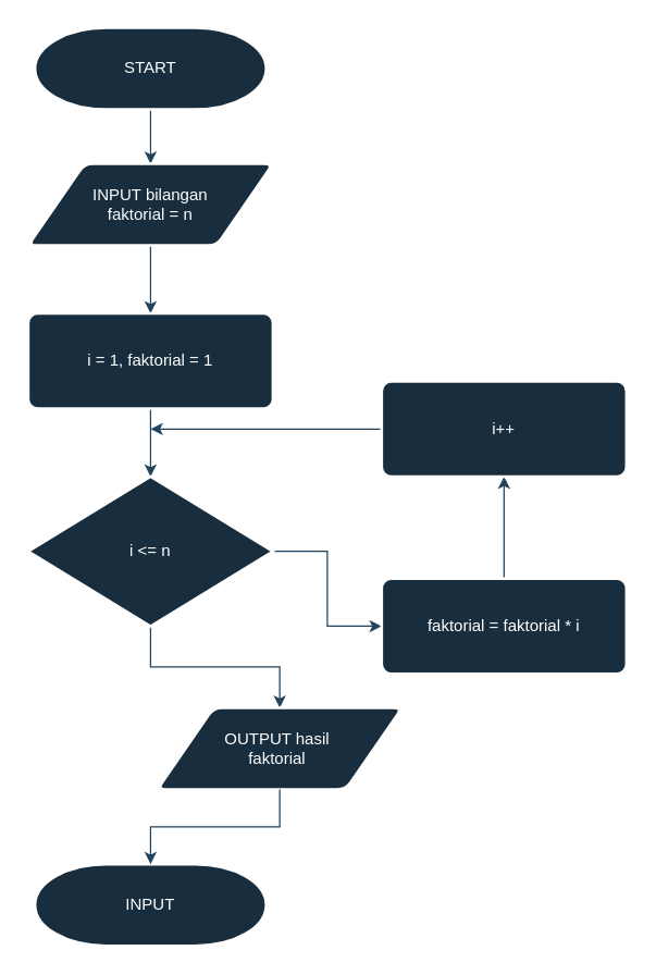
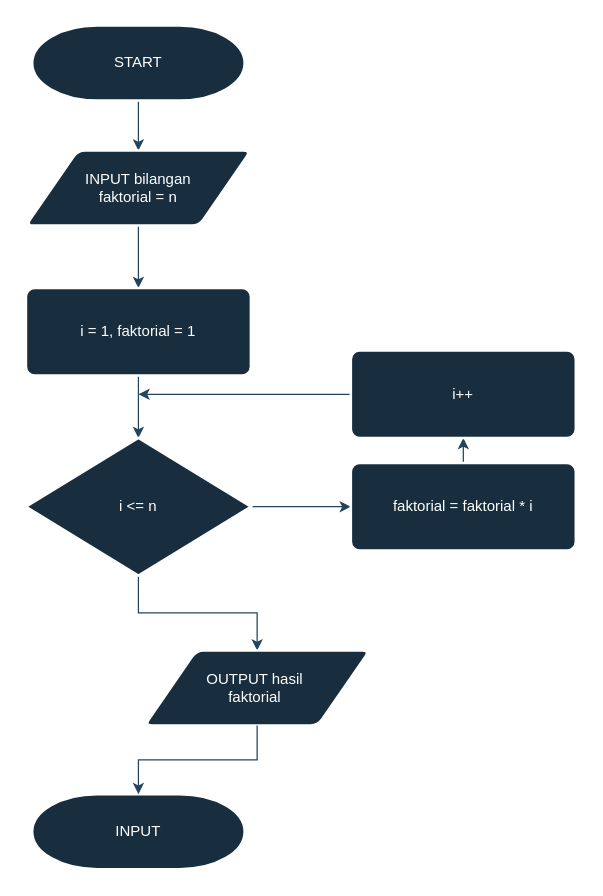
  <mxCell id="0" />
  <mxCell id="1" parent="0" />
  <mxCell id="2" style="edgeStyle=orthogonalEdgeStyle;rounded=0;orthogonalLoop=1;jettySize=auto;html=1;exitX=0.5;exitY=1;exitDx=0;exitDy=0;exitPerimeter=0;entryX=0.5;entryY=0;entryDx=0;entryDy=0;strokeColor=#23445D;labelBackgroundColor=none;fontColor=default;" parent="1" source="3" target="5" edge="1"><mxGeometry relative="1" as="geometry" /></mxCell>
  <mxCell id="3" value="START" style="strokeWidth=2;html=1;shape=mxgraph.flowchart.terminator;whiteSpace=wrap;labelBackgroundColor=none;fillColor=#182E3E;strokeColor=#FFFFFF;fontColor=#FFFFFF;" parent="1" vertex="1"><mxGeometry x="25" y="20" width="170" height="60" as="geometry" /></mxCell>
  <mxCell id="4" style="edgeStyle=orthogonalEdgeStyle;rounded=0;orthogonalLoop=1;jettySize=auto;html=1;exitX=0.5;exitY=1;exitDx=0;exitDy=0;entryX=0.5;entryY=0;entryDx=0;entryDy=0;strokeColor=#23445D;labelBackgroundColor=none;fontColor=default;" parent="1" source="5" target="7" edge="1"><mxGeometry relative="1" as="geometry" /></mxCell>
  <mxCell id="5" value="INPUT bilangan &lt;br&gt;faktorial&amp;nbsp;= n" style="shape=parallelogram;html=1;strokeWidth=2;perimeter=parallelogramPerimeter;whiteSpace=wrap;rounded=1;arcSize=12;size=0.23;labelBackgroundColor=none;fillColor=#182E3E;strokeColor=#FFFFFF;fontColor=#FFFFFF;" parent="1" vertex="1"><mxGeometry x="20" y="120" width="180" height="60" as="geometry" /></mxCell>
  <mxCell id="6" style="edgeStyle=orthogonalEdgeStyle;rounded=0;orthogonalLoop=1;jettySize=auto;html=1;exitX=0.5;exitY=1;exitDx=0;exitDy=0;strokeColor=#23445D;labelBackgroundColor=none;fontColor=default;" parent="1" source="7" target="10" edge="1"><mxGeometry relative="1" as="geometry" /></mxCell>
  <mxCell id="7" value="i = 1, faktorial = 1" style="rounded=1;whiteSpace=wrap;html=1;absoluteArcSize=1;arcSize=14;strokeWidth=2;labelBackgroundColor=none;fillColor=#182E3E;strokeColor=#FFFFFF;fontColor=#FFFFFF;" parent="1" vertex="1"><mxGeometry x="20" y="230" width="180" height="70" as="geometry" /></mxCell>
  <mxCell id="8" style="edgeStyle=orthogonalEdgeStyle;rounded=0;orthogonalLoop=1;jettySize=auto;html=1;exitX=1;exitY=0.5;exitDx=0;exitDy=0;exitPerimeter=0;entryX=0;entryY=0.5;entryDx=0;entryDy=0;strokeColor=#23445D;labelBackgroundColor=none;fontColor=default;" parent="1" source="10" target="12" edge="1"><mxGeometry relative="1" as="geometry" /></mxCell>
  <mxCell id="9" style="edgeStyle=orthogonalEdgeStyle;rounded=0;orthogonalLoop=1;jettySize=auto;html=1;exitX=0.5;exitY=1;exitDx=0;exitDy=0;exitPerimeter=0;entryX=0.5;entryY=0;entryDx=0;entryDy=0;strokeColor=#23445D;" edge="1" parent="1" source="10" target="15"><mxGeometry relative="1" as="geometry" /></mxCell>
  <mxCell id="10" value="i &amp;lt;= n" style="strokeWidth=2;html=1;shape=mxgraph.flowchart.decision;whiteSpace=wrap;labelBackgroundColor=none;fillColor=#182E3E;strokeColor=#FFFFFF;fontColor=#FFFFFF;" parent="1" vertex="1"><mxGeometry x="20" y="350" width="180" height="110" as="geometry" /></mxCell>
  <mxCell id="11" style="edgeStyle=orthogonalEdgeStyle;rounded=0;orthogonalLoop=1;jettySize=auto;html=1;exitX=0.5;exitY=0;exitDx=0;exitDy=0;entryX=0.5;entryY=1;entryDx=0;entryDy=0;labelBackgroundColor=none;strokeColor=#23445D;fontColor=default;" edge="1" parent="1" source="12" target="14"><mxGeometry relative="1" as="geometry" /></mxCell>
- <mxCell id="12" value="faktorial = faktorial * i" style="rounded=1;whiteSpace=wrap;html=1;absoluteArcSize=1;arcSize=14;strokeWidth=2;labelBackgroundColor=none;fillColor=#182E3E;strokeColor=#FFFFFF;fontColor=#FFFFFF;" parent="1" vertex="1"><mxGeometry x="280" y="425" width="180" height="70" as="geometry" /></mxCell>
+ <mxCell id="12" value="faktorial = faktorial * i" style="rounded=1;whiteSpace=wrap;html=1;absoluteArcSize=1;arcSize=14;strokeWidth=2;labelBackgroundColor=none;fillColor=#182E3E;strokeColor=#FFFFFF;fontColor=#FFFFFF;" parent="1" vertex="1"><mxGeometry x="280" y="370" width="180" height="70" as="geometry" /></mxCell>
  <mxCell id="13" style="edgeStyle=orthogonalEdgeStyle;rounded=0;orthogonalLoop=1;jettySize=auto;html=1;exitX=0;exitY=0.5;exitDx=0;exitDy=0;strokeColor=#23445D;" edge="1" parent="1" source="14"><mxGeometry relative="1" as="geometry"><mxPoint x="110" y="315" as="targetPoint" /></mxGeometry></mxCell>
  <mxCell id="14" value="i++" style="rounded=1;whiteSpace=wrap;html=1;absoluteArcSize=1;arcSize=14;strokeWidth=2;labelBackgroundColor=none;fillColor=#182E3E;strokeColor=#FFFFFF;fontColor=#FFFFFF;" parent="1" vertex="1"><mxGeometry x="280" y="280" width="180" height="70" as="geometry" /></mxCell>
  <mxCell id="15" value="OUTPUT hasil&amp;nbsp;&lt;br&gt;faktorial&amp;nbsp;" style="shape=parallelogram;html=1;strokeWidth=2;perimeter=parallelogramPerimeter;whiteSpace=wrap;rounded=1;arcSize=12;size=0.23;labelBackgroundColor=none;fillColor=#182E3E;strokeColor=#FFFFFF;fontColor=#FFFFFF;" parent="1" vertex="1"><mxGeometry x="115" y="520" width="180" height="60" as="geometry" /></mxCell>
  <mxCell id="16" value="INPUT" style="strokeWidth=2;html=1;shape=mxgraph.flowchart.terminator;whiteSpace=wrap;labelBackgroundColor=none;fillColor=#182E3E;strokeColor=#FFFFFF;fontColor=#FFFFFF;" parent="1" vertex="1"><mxGeometry x="25" y="635" width="170" height="60" as="geometry" /></mxCell>
  <mxCell id="17" style="edgeStyle=orthogonalEdgeStyle;rounded=0;orthogonalLoop=1;jettySize=auto;html=1;exitX=0.5;exitY=1;exitDx=0;exitDy=0;entryX=0.5;entryY=0;entryDx=0;entryDy=0;entryPerimeter=0;strokeColor=#23445D;" edge="1" parent="1" source="15" target="16"><mxGeometry relative="1" as="geometry" /></mxCell>
